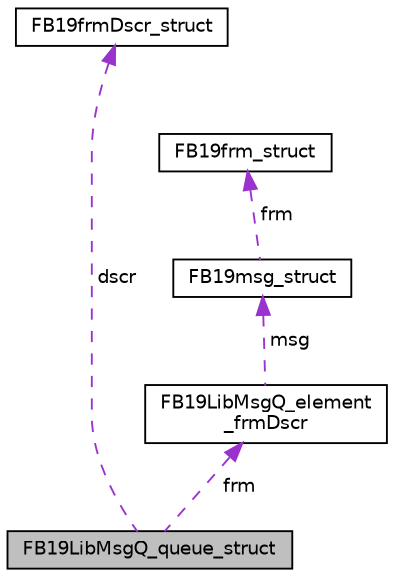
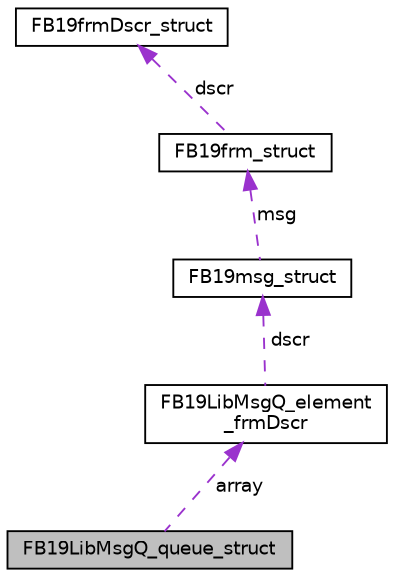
  digraph {
    node [color=black fillcolor=white fontname=Helvetica fontsize=10 shape=record style=filled]
    edge [color=darkorchid3 dir=back fontname=Helvetica fontsize=10 labelfontname=Helvetica labelfontsize=10 style=dashed]
    n1 [fillcolor=grey75 fontcolor=black height=0.2 label=FB19LibMsgQ_queue_struct width=0.4]
    n2 [height=0.2 label="FB19LibMsgQ_element\l_frmDscr" width=0.4]
    n3 [height=0.2 label=FB19msg_struct width=0.4]
    n4 [height=0.2 label=FB19frm_struct width=0.4]
    n5 [height=0.2 label=FB19frmDscr_struct width=0.4]
-   n2 -> n1 [label=" frm"]
-   n3 -> n2 [label=" msg"]
-   n4 -> n3 [label=" frm"]
-   n5 -> n1 [label=" dscr"]
+   n2 -> n1 [label=" array"]
+   n3 -> n2 [label=" dscr"]
+   n4 -> n3 [label=" msg"]
+   n5 -> n4 [label=" dscr"]
  }
